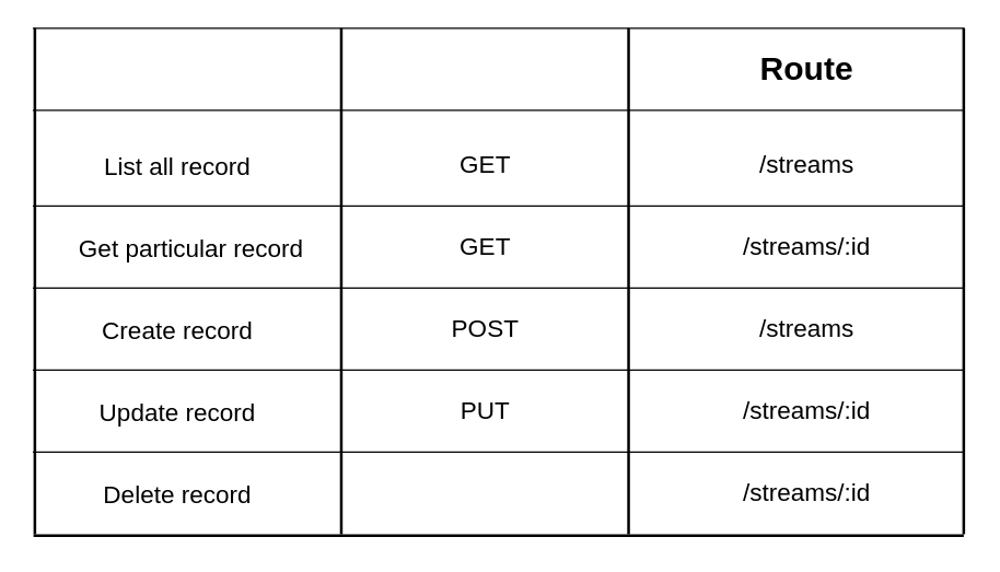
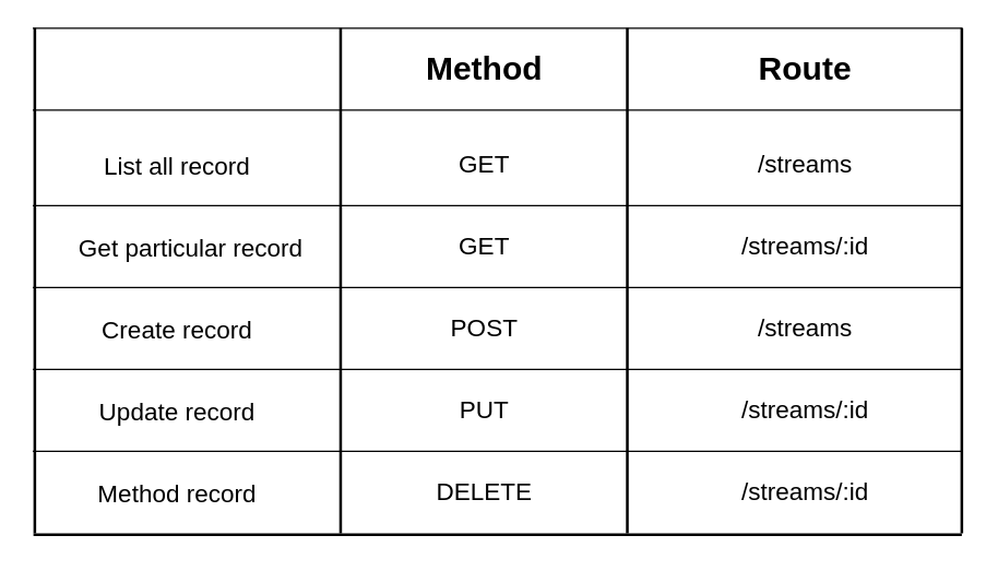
  <mxCell id="0" />
  <mxCell id="1" parent="0" />
  <mxCell id="2" value="" style="shape=partialRectangle;whiteSpace=wrap;html=1;left=0;right=0;fillColor=none;" vertex="1" parent="1"><mxGeometry x="24" y="20" width="680" height="60" as="geometry" /></mxCell>
+ <mxCell id="3" value="&lt;font style=&quot;font-size: 24px;&quot;&gt;Method&lt;/font&gt;" style="text;html=1;align=center;verticalAlign=middle;resizable=0;points=[];autosize=1;strokeColor=none;fillColor=none;fontStyle=1" vertex="1" parent="1"><mxGeometry x="299" y="30" width="110" height="40" as="geometry" /></mxCell>
  <mxCell id="4" value="&lt;font style=&quot;font-size: 24px;&quot;&gt;Route&lt;/font&gt;" style="text;html=1;align=center;verticalAlign=middle;resizable=0;points=[];autosize=1;strokeColor=none;fillColor=none;fontStyle=1" vertex="1" parent="1"><mxGeometry x="544" y="30" width="90" height="40" as="geometry" /></mxCell>
  <mxCell id="5" value="" style="line;strokeWidth=2;direction=south;html=1;fontSize=24;" vertex="1" parent="1"><mxGeometry x="244" y="20" width="10" height="370" as="geometry" /></mxCell>
  <mxCell id="6" value="" style="line;strokeWidth=2;direction=south;html=1;fontSize=24;" vertex="1" parent="1"><mxGeometry x="454" y="20" width="10" height="370" as="geometry" /></mxCell>
  <mxCell id="7" value="&lt;font style=&quot;font-size: 18px;&quot;&gt;List all record&lt;/font&gt;" style="text;html=1;align=center;verticalAlign=middle;resizable=0;points=[];autosize=1;strokeColor=none;fillColor=none;fontSize=24;" vertex="1" parent="1"><mxGeometry x="59" y="100" width="140" height="40" as="geometry" /></mxCell>
  <mxCell id="8" value="GET" style="text;html=1;align=center;verticalAlign=middle;resizable=0;points=[];autosize=1;strokeColor=none;fillColor=none;fontSize=18;" vertex="1" parent="1"><mxGeometry x="324" y="100" width="60" height="40" as="geometry" /></mxCell>
  <mxCell id="9" value="/streams" style="text;html=1;align=center;verticalAlign=middle;resizable=0;points=[];autosize=1;strokeColor=none;fillColor=none;fontSize=18;" vertex="1" parent="1"><mxGeometry x="544" y="100" width="90" height="40" as="geometry" /></mxCell>
  <mxCell id="10" value="/streams/:id" style="text;html=1;align=center;verticalAlign=middle;resizable=0;points=[];autosize=1;strokeColor=none;fillColor=none;fontSize=18;" vertex="1" parent="1"><mxGeometry x="529" y="160" width="120" height="40" as="geometry" /></mxCell>
  <mxCell id="11" value="/streams" style="text;html=1;align=center;verticalAlign=middle;resizable=0;points=[];autosize=1;strokeColor=none;fillColor=none;fontSize=18;" vertex="1" parent="1"><mxGeometry x="544" y="220" width="90" height="40" as="geometry" /></mxCell>
  <mxCell id="12" value="/streams/:id" style="text;html=1;align=center;verticalAlign=middle;resizable=0;points=[];autosize=1;strokeColor=none;fillColor=none;fontSize=18;" vertex="1" parent="1"><mxGeometry x="529" y="280" width="120" height="40" as="geometry" /></mxCell>
  <mxCell id="13" value="/streams/:id" style="text;html=1;align=center;verticalAlign=middle;resizable=0;points=[];autosize=1;strokeColor=none;fillColor=none;fontSize=18;" vertex="1" parent="1"><mxGeometry x="529" y="340" width="120" height="40" as="geometry" /></mxCell>
  <mxCell id="14" value="GET" style="text;html=1;align=center;verticalAlign=middle;resizable=0;points=[];autosize=1;strokeColor=none;fillColor=none;fontSize=18;" vertex="1" parent="1"><mxGeometry x="324" y="160" width="60" height="40" as="geometry" /></mxCell>
+ <mxCell id="15" value="DELETE" style="text;html=1;align=center;verticalAlign=middle;resizable=0;points=[];autosize=1;strokeColor=none;fillColor=none;fontSize=18;" vertex="1" parent="1"><mxGeometry x="309" y="340" width="90" height="40" as="geometry" /></mxCell>
  <mxCell id="16" value="PUT" style="text;html=1;align=center;verticalAlign=middle;resizable=0;points=[];autosize=1;strokeColor=none;fillColor=none;fontSize=18;" vertex="1" parent="1"><mxGeometry x="324" y="280" width="60" height="40" as="geometry" /></mxCell>
  <mxCell id="17" value="POST" style="text;html=1;align=center;verticalAlign=middle;resizable=0;points=[];autosize=1;strokeColor=none;fillColor=none;fontSize=18;" vertex="1" parent="1"><mxGeometry x="319" y="220" width="70" height="40" as="geometry" /></mxCell>
  <mxCell id="18" value="&lt;font style=&quot;font-size: 18px;&quot;&gt;Get particular record&lt;/font&gt;" style="text;html=1;align=center;verticalAlign=middle;resizable=0;points=[];autosize=1;strokeColor=none;fillColor=none;fontSize=24;" vertex="1" parent="1"><mxGeometry x="44" y="160" width="190" height="40" as="geometry" /></mxCell>
  <mxCell id="19" value="&lt;font style=&quot;font-size: 18px;&quot;&gt;Create record&lt;/font&gt;" style="text;html=1;align=center;verticalAlign=middle;resizable=0;points=[];autosize=1;strokeColor=none;fillColor=none;fontSize=24;" vertex="1" parent="1"><mxGeometry x="64" y="220" width="130" height="40" as="geometry" /></mxCell>
  <mxCell id="20" value="&lt;font style=&quot;font-size: 18px;&quot;&gt;Update record&lt;/font&gt;" style="text;html=1;align=center;verticalAlign=middle;resizable=0;points=[];autosize=1;strokeColor=none;fillColor=none;fontSize=24;" vertex="1" parent="1"><mxGeometry x="59" y="280" width="140" height="40" as="geometry" /></mxCell>
- <mxCell id="21" value="&lt;font style=&quot;font-size: 18px;&quot;&gt;Delete record&lt;/font&gt;" style="text;html=1;align=center;verticalAlign=middle;resizable=0;points=[];autosize=1;strokeColor=none;fillColor=none;fontSize=24;" vertex="1" parent="1"><mxGeometry x="64" y="340" width="130" height="40" as="geometry" /></mxCell>
+ <mxCell id="21" value="&lt;font style=&quot;font-size: 18px;&quot;&gt;Method record&lt;/font&gt;" style="text;html=1;align=center;verticalAlign=middle;resizable=0;points=[];autosize=1;strokeColor=none;fillColor=none;fontSize=24;" vertex="1" parent="1"><mxGeometry x="64" y="340" width="130" height="40" as="geometry" /></mxCell>
  <mxCell id="22" value="" style="shape=partialRectangle;whiteSpace=wrap;html=1;left=0;right=0;fillColor=none;fontSize=18;" vertex="1" parent="1"><mxGeometry x="24" y="150" width="680" height="60" as="geometry" /></mxCell>
  <mxCell id="23" value="" style="shape=partialRectangle;whiteSpace=wrap;html=1;left=0;right=0;fillColor=none;fontSize=18;" vertex="1" parent="1"><mxGeometry x="24" y="270" width="680" height="60" as="geometry" /></mxCell>
  <mxCell id="24" value="" style="line;strokeWidth=2;html=1;fontSize=18;" vertex="1" parent="1"><mxGeometry x="24" y="386" width="680" height="10" as="geometry" /></mxCell>
  <mxCell id="25" value="" style="line;strokeWidth=2;direction=south;html=1;fontSize=24;" vertex="1" parent="1"><mxGeometry x="20" y="20" width="10" height="370" as="geometry" /></mxCell>
  <mxCell id="26" value="" style="line;strokeWidth=2;direction=south;html=1;fontSize=24;" vertex="1" parent="1"><mxGeometry x="699" y="20" width="10" height="370" as="geometry" /></mxCell>
